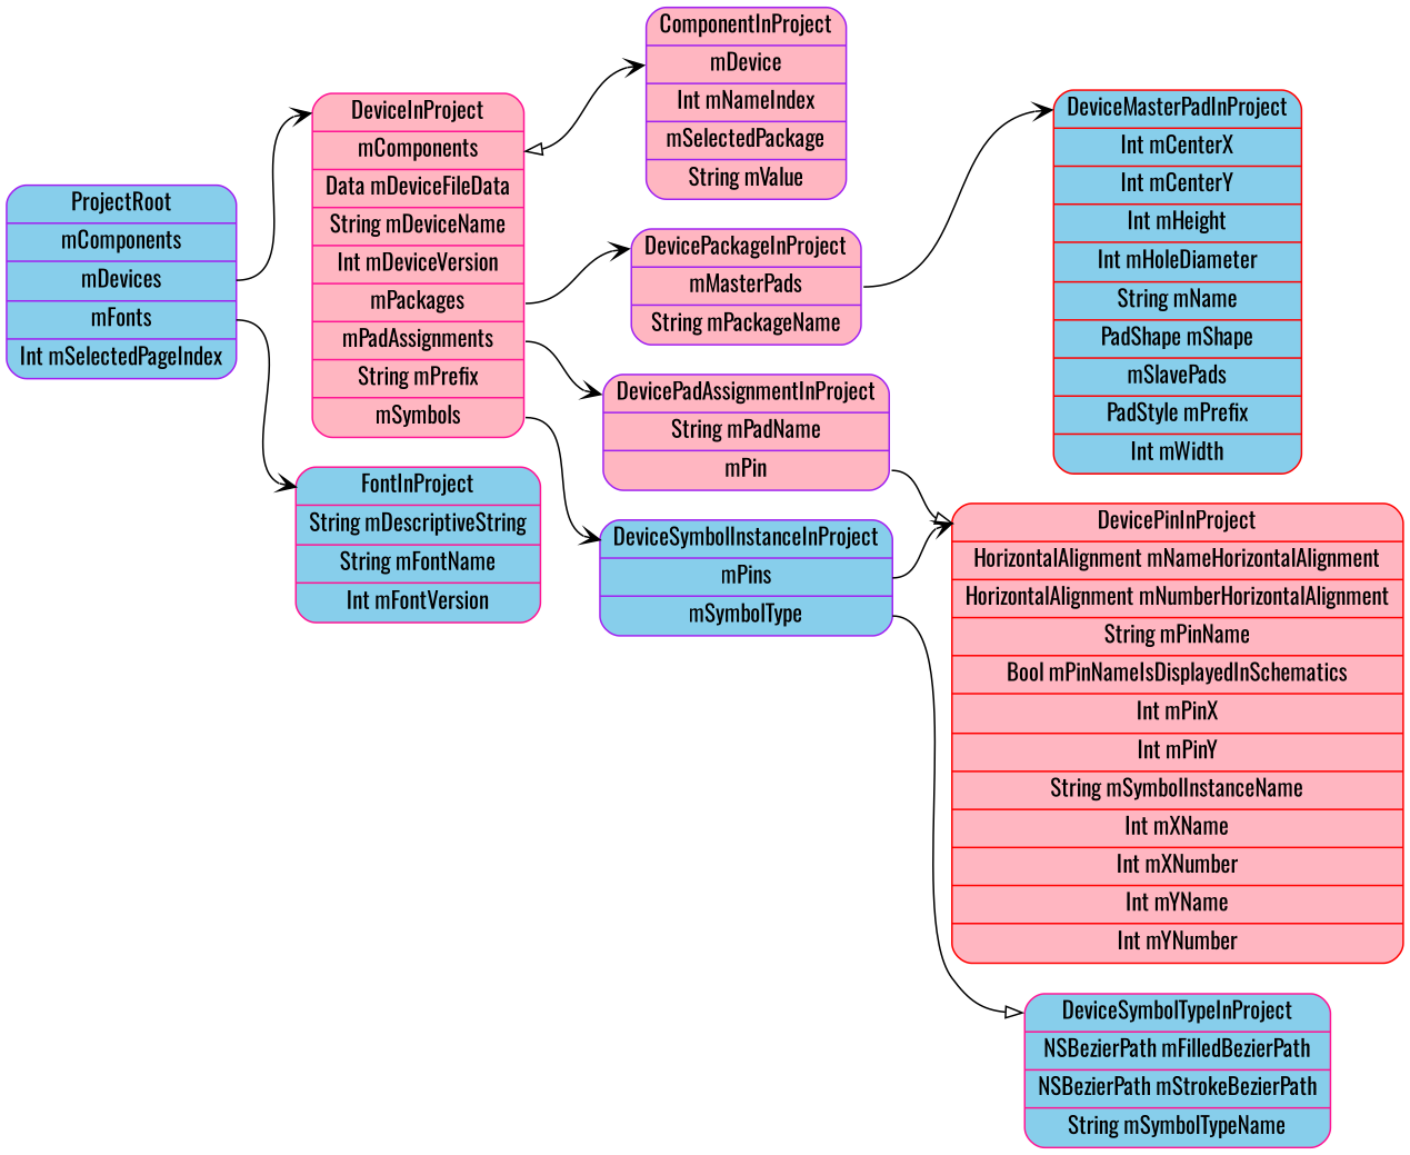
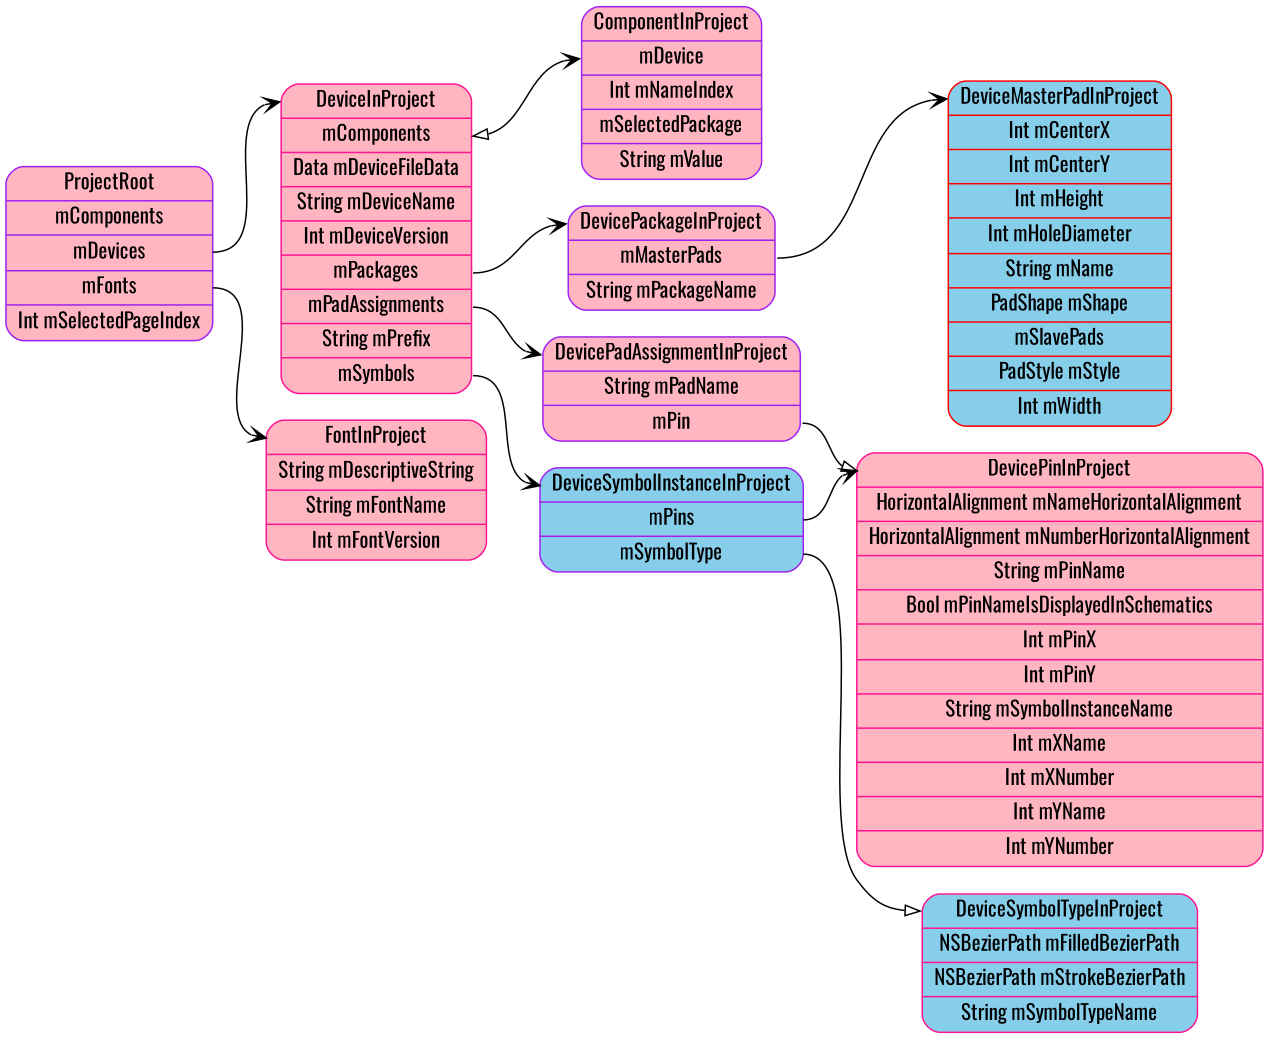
  digraph {
    fontname=Oswald
    rankdir=LR
    node [color=purple fillcolor=lightpink fontname=Oswald shape=record style="rounded,filled"]
    edge [arrowhead=vee arrowtail=none dir=both fontname=Oswald headport=DevicePinInProject]
-   n1 [fillcolor=skyblue label="<ProjectRoot>ProjectRoot|<mComponents>mComponents|<mDevices>mDevices|<mFonts>mFonts|Int mSelectedPageIndex"]
-   n2 [color=deeppink fillcolor=skyblue label="<FontInProject>FontInProject|String mDescriptiveString|String mFontName|Int mFontVersion"]
+   n1 [label="<ProjectRoot>ProjectRoot|<mComponents>mComponents|<mDevices>mDevices|<mFonts>mFonts|Int mSelectedPageIndex"]
+   n2 [color=deeppink label="<FontInProject>FontInProject|String mDescriptiveString|String mFontName|Int mFontVersion"]
    n3 [color=deeppink label="<DeviceInProject>DeviceInProject|<mComponents>mComponents|Data mDeviceFileData|String mDeviceName|Int mDeviceVersion|<mPackages>mPackages|<mPadAssignments>mPadAssignments|String mPrefix|<mSymbols>mSymbols"]
    n4 [label="<ComponentInProject>ComponentInProject|<mDevice>mDevice|Int mNameIndex|<mSelectedPackage>mSelectedPackage|String mValue"]
    n5 [fillcolor=skyblue label="<DeviceSymbolInstanceInProject>DeviceSymbolInstanceInProject|<mPins>mPins|<mSymbolType>mSymbolType"]
    n6 [label="<DevicePadAssignmentInProject>DevicePadAssignmentInProject|String mPadName|<mPin>mPin"]
    n7 [label="<DevicePackageInProject>DevicePackageInProject|<mMasterPads>mMasterPads|String mPackageName"]
    n8 [color=deeppink fillcolor=skyblue label="<DeviceSymbolTypeInProject>DeviceSymbolTypeInProject|NSBezierPath mFilledBezierPath|NSBezierPath mStrokeBezierPath|String mSymbolTypeName"]
-   n9 [color=red label="<DevicePinInProject>DevicePinInProject|HorizontalAlignment mNameHorizontalAlignment|HorizontalAlignment mNumberHorizontalAlignment|String mPinName|Bool mPinNameIsDisplayedInSchematics|Int mPinX|Int mPinY|String mSymbolInstanceName|Int mXName|Int mXNumber|Int mYName|Int mYNumber"]
-   n10 [color=red fillcolor=skyblue label="<DeviceMasterPadInProject>DeviceMasterPadInProject|Int mCenterX|Int mCenterY|Int mHeight|Int mHoleDiameter|String mName|PadShape mShape|<mSlavePads>mSlavePads|PadStyle mPrefix|Int mWidth"]
+   n9 [color=deeppink label="<DevicePinInProject>DevicePinInProject|HorizontalAlignment mNameHorizontalAlignment|HorizontalAlignment mNumberHorizontalAlignment|String mPinName|Bool mPinNameIsDisplayedInSchematics|Int mPinX|Int mPinY|String mSymbolInstanceName|Int mXName|Int mXNumber|Int mYName|Int mYNumber"]
+   n10 [color=red fillcolor=skyblue label="<DeviceMasterPadInProject>DeviceMasterPadInProject|Int mCenterX|Int mCenterY|Int mHeight|Int mHoleDiameter|String mName|PadShape mShape|<mSlavePads>mSlavePads|PadStyle mStyle|Int mWidth"]
    n1 -> n2 [headport=FontInProject tailport=mFonts]
    n1 -> n3 [headport=DeviceInProject tailport=mDevices]
    n3 -> n4 [arrowtail=onormal headport=mDevice tailport=mComponents]
    n3 -> n5 [headport=DeviceSymbolInstanceInProject tailport=mSymbols]
    n3 -> n6 [headport=DevicePadAssignmentInProject tailport=mPadAssignments]
    n3 -> n7 [headport=DevicePackageInProject tailport=mPackages]
    n5 -> n8 [arrowhead=onormal headport=DeviceSymbolTypeInProject tailport=mSymbolType]
    n5 -> n9 [tailport=mPins]
    n6 -> n9 [arrowhead=onormal tailport=mPin]
    n7 -> n10 [headport=DeviceMasterPadInProject tailport=mMasterPads]
  }
